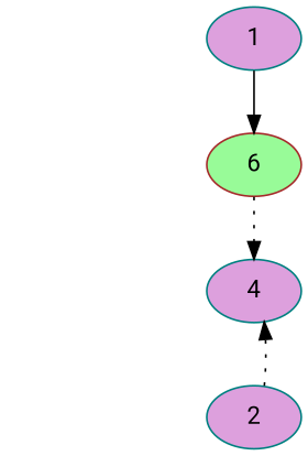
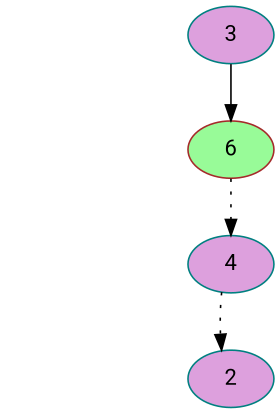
  digraph {
    fontname=Roboto
    node [fontname=Roboto style=filled MAET=10.66 MEET=10.53 MEM=1 MIET=10.85 UNIT=MB color=teal fillcolor=plum]
    edge [fontname=Roboto style=dotted]
    n1 [deadline=1000 label="maxT=14" map=0 period=500 priority=50 style=invis MAET="" MEET="" MEM="" MIET="" UNIT="" color="" fillcolor=""]
-   1 [MAET=10.75 MEET=10.381 MIET=10.381]
+   1 [MAET=10.75 MEET=10.381 MIET=10.381 label=3]
    n3 [color=brown fillcolor=palegreen label=6]
    2 [MAET=10.92 MEET=10.0 MIET=10.98]
    4
    1 -> n3 [style=solid]
    n3 -> 4
-   2 -> 4
+   4 -> 2
  }
